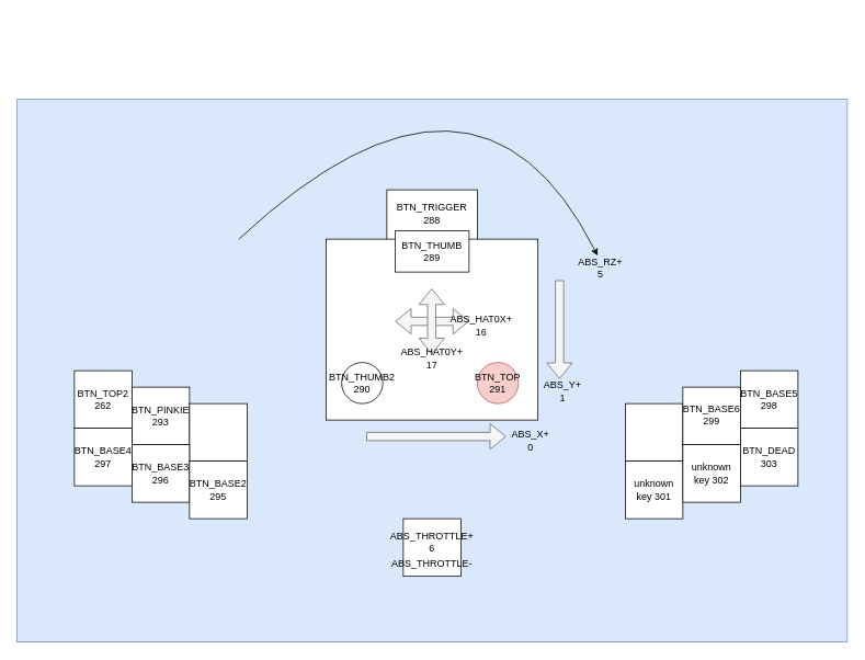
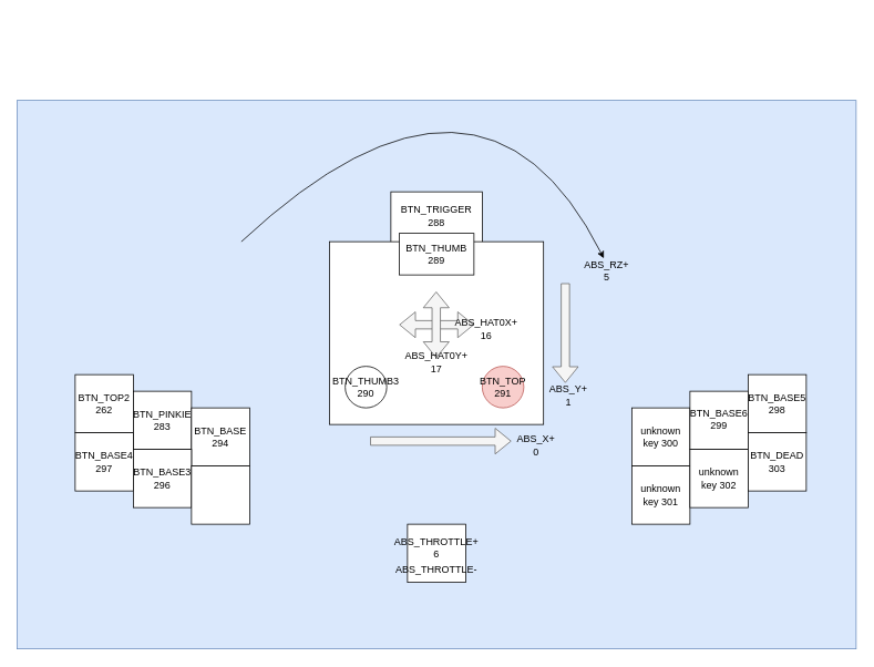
  <mxCell id="0" />
  <mxCell id="1" parent="0" />
  <mxCell id="2" value="" style="rounded=0;whiteSpace=wrap;html=1;fillColor=#dae8fc;strokeColor=#6c8ebf;" parent="1" vertex="1"><mxGeometry x="20" y="120" width="1010" height="660" as="geometry" /></mxCell>
  <mxCell id="3" value="" style="rounded=0;whiteSpace=wrap;html=1;fontStyle=1" parent="1" vertex="1"><mxGeometry x="470" y="230" width="110" height="70" as="geometry" /></mxCell>
  <mxCell id="4" value="" style="rounded=0;whiteSpace=wrap;html=1;" parent="1" vertex="1"><mxGeometry x="396.25" y="290" width="257.5" height="220" as="geometry" /></mxCell>
  <mxCell id="5" value="" style="rounded=0;whiteSpace=wrap;html=1;fontStyle=1" parent="1" vertex="1"><mxGeometry x="490" y="630" width="70" height="70" as="geometry" /></mxCell>
  <mxCell id="6" value="" style="group" parent="1" vertex="1" connectable="0"><mxGeometry x="760" y="450" width="210" height="180" as="geometry" /></mxCell>
  <mxCell id="7" value="" style="rounded=0;whiteSpace=wrap;html=1;" parent="6" vertex="1"><mxGeometry y="40" width="70" height="70" as="geometry" /></mxCell>
  <mxCell id="8" value="" style="rounded=0;whiteSpace=wrap;html=1;" parent="6" vertex="1"><mxGeometry x="70" y="20" width="70" height="70" as="geometry" /></mxCell>
  <mxCell id="9" value="" style="rounded=0;whiteSpace=wrap;html=1;fontStyle=1" parent="6" vertex="1"><mxGeometry x="140" width="70" height="70" as="geometry" /></mxCell>
  <mxCell id="10" value="" style="rounded=0;whiteSpace=wrap;html=1;" parent="6" vertex="1"><mxGeometry y="110" width="70" height="70" as="geometry" /></mxCell>
  <mxCell id="11" value="" style="rounded=0;whiteSpace=wrap;html=1;" parent="6" vertex="1"><mxGeometry x="70" y="90" width="70" height="70" as="geometry" /></mxCell>
  <mxCell id="12" value="" style="rounded=0;whiteSpace=wrap;html=1;fontStyle=1" parent="6" vertex="1"><mxGeometry x="140" y="70" width="70" height="70" as="geometry" /></mxCell>
+ <mxCell id="13" value="unknown key 300" style="text;html=1;align=center;verticalAlign=middle;whiteSpace=wrap;rounded=0;" parent="6" vertex="1"><mxGeometry x="5" y="60" width="60" height="30" as="geometry" /></mxCell>
  <mxCell id="14" value="BTN_BASE6&lt;div&gt;299&lt;br&gt;&lt;div&gt;&lt;br&gt;&lt;/div&gt;&lt;/div&gt;" style="text;html=1;align=center;verticalAlign=middle;whiteSpace=wrap;rounded=0;" parent="6" vertex="1"><mxGeometry x="75" y="46" width="60" height="30" as="geometry" /></mxCell>
  <mxCell id="15" value="BTN_BASE5&lt;div&gt;298&lt;/div&gt;" style="text;html=1;align=center;verticalAlign=middle;whiteSpace=wrap;rounded=0;" parent="6" vertex="1"><mxGeometry x="145" y="20" width="60" height="30" as="geometry" /></mxCell>
  <mxCell id="16" value="unknown key 301" style="text;html=1;align=center;verticalAlign=middle;whiteSpace=wrap;rounded=0;" parent="6" vertex="1"><mxGeometry x="5" y="130" width="60" height="30" as="geometry" /></mxCell>
  <mxCell id="17" value="unknown key 302" style="text;html=1;align=center;verticalAlign=middle;whiteSpace=wrap;rounded=0;" parent="6" vertex="1"><mxGeometry x="75" y="110" width="60" height="30" as="geometry" /></mxCell>
  <mxCell id="18" value="BTN_DEAD&lt;div&gt;303&lt;/div&gt;" style="text;html=1;align=center;verticalAlign=middle;whiteSpace=wrap;rounded=0;" parent="6" vertex="1"><mxGeometry x="145" y="90" width="60" height="30" as="geometry" /></mxCell>
  <mxCell id="19" value="" style="group" parent="1" vertex="1" connectable="0"><mxGeometry x="90" y="450" width="210" height="180" as="geometry" /></mxCell>
  <mxCell id="20" value="" style="rounded=0;whiteSpace=wrap;html=1;" parent="19" vertex="1"><mxGeometry width="70" height="70" as="geometry" /></mxCell>
  <mxCell id="21" value="" style="rounded=0;whiteSpace=wrap;html=1;" parent="19" vertex="1"><mxGeometry x="70" y="20" width="70" height="70" as="geometry" /></mxCell>
  <mxCell id="22" value="" style="rounded=0;whiteSpace=wrap;html=1;fontStyle=1" parent="19" vertex="1"><mxGeometry x="140" y="40" width="70" height="70" as="geometry" /></mxCell>
  <mxCell id="23" value="" style="rounded=0;whiteSpace=wrap;html=1;" parent="19" vertex="1"><mxGeometry y="70" width="70" height="70" as="geometry" /></mxCell>
  <mxCell id="24" value="" style="rounded=0;whiteSpace=wrap;html=1;" parent="19" vertex="1"><mxGeometry x="70" y="90" width="70" height="70" as="geometry" /></mxCell>
  <mxCell id="25" value="" style="rounded=0;whiteSpace=wrap;html=1;fontStyle=1" parent="19" vertex="1"><mxGeometry x="140" y="110" width="70" height="70" as="geometry" /></mxCell>
  <mxCell id="26" value="BTN_TOP2&lt;div&gt;262&lt;/div&gt;" style="text;html=1;align=center;verticalAlign=middle;whiteSpace=wrap;rounded=0;" parent="19" vertex="1"><mxGeometry x="5" y="20" width="60" height="30" as="geometry" /></mxCell>
- <mxCell id="27" value="BTN_PINKIE&lt;div&gt;293&lt;/div&gt;" style="text;html=1;align=center;verticalAlign=middle;whiteSpace=wrap;rounded=0;" parent="19" vertex="1"><mxGeometry x="75" y="40" width="60" height="30" as="geometry" /></mxCell>
+ <mxCell id="27" value="BTN_PINKIE&lt;div&gt;283&lt;/div&gt;" style="text;html=1;align=center;verticalAlign=middle;whiteSpace=wrap;rounded=0;" parent="19" vertex="1"><mxGeometry x="75" y="40" width="60" height="30" as="geometry" /></mxCell>
+ <mxCell id="28" value="BTN_BASE&lt;div&gt;294&lt;/div&gt;" style="text;html=1;align=center;verticalAlign=middle;whiteSpace=wrap;rounded=0;" parent="19" vertex="1"><mxGeometry x="145" y="60" width="60" height="30" as="geometry" /></mxCell>
  <mxCell id="29" value="BTN_BASE4&lt;div&gt;297&lt;/div&gt;" style="text;html=1;align=center;verticalAlign=middle;whiteSpace=wrap;rounded=0;" parent="19" vertex="1"><mxGeometry x="5" y="90" width="60" height="30" as="geometry" /></mxCell>
  <mxCell id="30" value="BTN_BASE3&lt;div&gt;296&lt;/div&gt;" style="text;html=1;align=center;verticalAlign=middle;whiteSpace=wrap;rounded=0;" parent="19" vertex="1"><mxGeometry x="75" y="110" width="60" height="30" as="geometry" /></mxCell>
- <mxCell id="31" value="BTN_BASE2&lt;div&gt;295&lt;/div&gt;" style="text;html=1;align=center;verticalAlign=middle;whiteSpace=wrap;rounded=0;" parent="19" vertex="1"><mxGeometry x="145" y="130" width="60" height="30" as="geometry" /></mxCell>
  <mxCell id="32" value="BTN_TRIGGER&lt;div&gt;288&lt;/div&gt;" style="text;html=1;align=center;verticalAlign=middle;whiteSpace=wrap;rounded=0;" parent="1" vertex="1"><mxGeometry x="495" y="244" width="60" height="30" as="geometry" /></mxCell>
  <mxCell id="33" value="" style="rounded=0;whiteSpace=wrap;html=1;fontStyle=1" parent="1" vertex="1"><mxGeometry x="480" y="280" width="90" height="50" as="geometry" /></mxCell>
  <mxCell id="34" value="BTN_THUMB&lt;div&gt;289&lt;/div&gt;" style="text;html=1;align=center;verticalAlign=middle;whiteSpace=wrap;rounded=0;" parent="1" vertex="1"><mxGeometry x="495" y="290" width="60" height="30" as="geometry" /></mxCell>
  <mxCell id="35" value="" style="shape=flexArrow;endArrow=classic;startArrow=classic;html=1;rounded=0;fillColor=#f5f5f5;strokeColor=#666666;" parent="1" edge="1"><mxGeometry width="100" height="100" relative="1" as="geometry"><mxPoint x="480" y="390" as="sourcePoint" /><mxPoint x="570" y="390" as="targetPoint" /></mxGeometry></mxCell>
  <mxCell id="36" value="" style="shape=flexArrow;endArrow=classic;startArrow=classic;html=1;rounded=0;fillColor=#f5f5f5;strokeColor=#666666;" parent="1" edge="1"><mxGeometry width="100" height="100" relative="1" as="geometry"><mxPoint x="524.58" y="350" as="sourcePoint" /><mxPoint x="524.58" y="430" as="targetPoint" /></mxGeometry></mxCell>
  <mxCell id="37" value="ABS_HAT0X+&lt;div&gt;16&lt;/div&gt;" style="text;html=1;align=center;verticalAlign=middle;whiteSpace=wrap;rounded=0;" parent="1" vertex="1"><mxGeometry x="555" y="380" width="60" height="30" as="geometry" /></mxCell>
  <mxCell id="38" value="ABS_HAT0Y+&lt;div&gt;17&lt;/div&gt;" style="text;html=1;align=center;verticalAlign=middle;whiteSpace=wrap;rounded=0;" parent="1" vertex="1"><mxGeometry x="495" y="420" width="60" height="30" as="geometry" /></mxCell>
  <mxCell id="39" value="" style="group" parent="1" vertex="1" connectable="0"><mxGeometry x="410" y="440" width="60" height="50" as="geometry" /></mxCell>
  <mxCell id="40" value="" style="ellipse;whiteSpace=wrap;html=1;aspect=fixed;" parent="39" vertex="1"><mxGeometry x="5" width="50" height="50" as="geometry" /></mxCell>
- <mxCell id="41" value="BTN_THUMB2&lt;div&gt;290&lt;/div&gt;" style="text;html=1;align=center;verticalAlign=middle;whiteSpace=wrap;rounded=0;" parent="39" vertex="1"><mxGeometry y="10" width="60" height="30" as="geometry" /></mxCell>
+ <mxCell id="41" value="BTN_THUMB3&lt;div&gt;290&lt;/div&gt;" style="text;html=1;align=center;verticalAlign=middle;whiteSpace=wrap;rounded=0;" parent="39" vertex="1"><mxGeometry y="10" width="60" height="30" as="geometry" /></mxCell>
  <mxCell id="42" value="" style="group" parent="1" vertex="1" connectable="0"><mxGeometry x="575" y="440" width="60" height="50" as="geometry" /></mxCell>
  <mxCell id="43" value="" style="ellipse;whiteSpace=wrap;html=1;aspect=fixed;fillColor=#f8cecc;strokeColor=#b85450;" parent="42" vertex="1"><mxGeometry x="5" width="50" height="50" as="geometry" /></mxCell>
  <mxCell id="44" value="BTN_TOP&lt;div&gt;291&lt;/div&gt;" style="text;html=1;align=center;verticalAlign=middle;whiteSpace=wrap;rounded=0;" parent="42" vertex="1"><mxGeometry y="10" width="60" height="30" as="geometry" /></mxCell>
  <mxCell id="45" value="ABS_THROTTLE+&lt;div&gt;6&lt;/div&gt;" style="text;html=1;align=center;verticalAlign=middle;whiteSpace=wrap;rounded=0;" parent="1" vertex="1"><mxGeometry x="495" y="643" width="60" height="30" as="geometry" /></mxCell>
  <mxCell id="46" value="ABS_THROTTLE-" style="text;html=1;align=center;verticalAlign=middle;whiteSpace=wrap;rounded=0;" parent="1" vertex="1"><mxGeometry x="495" y="670" width="60" height="30" as="geometry" /></mxCell>
  <mxCell id="47" value="" style="endArrow=none;html=1;rounded=0;curved=1;startFill=1;startArrow=classic;" parent="1" edge="1"><mxGeometry width="50" height="50" relative="1" as="geometry"><mxPoint x="726.25" y="310" as="sourcePoint" /><mxPoint x="290" y="290" as="targetPoint" /><Array as="points"><mxPoint x="580" y="20" /></Array></mxGeometry></mxCell>
  <mxCell id="48" value="ABS_RZ+&lt;div&gt;5&lt;/div&gt;" style="text;html=1;align=center;verticalAlign=middle;whiteSpace=wrap;rounded=0;" parent="1" vertex="1"><mxGeometry x="700" y="310" width="60" height="30" as="geometry" /></mxCell>
  <mxCell id="49" value="" style="shape=flexArrow;endArrow=classic;html=1;rounded=0;fillColor=#f5f5f5;strokeColor=#666666;" parent="1" edge="1"><mxGeometry width="50" height="50" relative="1" as="geometry"><mxPoint x="680" y="340" as="sourcePoint" /><mxPoint x="680" y="460" as="targetPoint" /></mxGeometry></mxCell>
  <mxCell id="50" value="ABS_Y+&lt;div&gt;1&lt;/div&gt;" style="text;html=1;align=center;verticalAlign=middle;whiteSpace=wrap;rounded=0;" parent="1" vertex="1"><mxGeometry x="653.75" y="460" width="60" height="30" as="geometry" /></mxCell>
  <mxCell id="51" value="" style="shape=flexArrow;endArrow=classic;html=1;rounded=0;fillColor=#f5f5f5;strokeColor=#666666;" parent="1" edge="1"><mxGeometry width="50" height="50" relative="1" as="geometry"><mxPoint x="445" y="530" as="sourcePoint" /><mxPoint x="615" y="530" as="targetPoint" /></mxGeometry></mxCell>
  <mxCell id="52" value="ABS_X+&lt;div&gt;0&lt;/div&gt;" style="text;html=1;align=center;verticalAlign=middle;whiteSpace=wrap;rounded=0;" parent="1" vertex="1"><mxGeometry x="615" y="520" width="60" height="30" as="geometry" /></mxCell>
